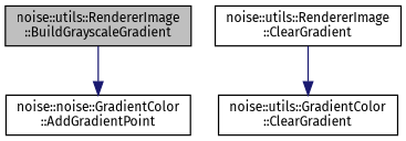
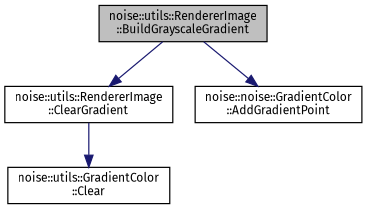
  digraph {
    fontname="Fira Sans"
    rankdir=TB
    node [color=black fillcolor=white fontname="Fira Sans" fontsize=10 shape=record style=filled]
    edge [color=midnightblue fontname="Fira Sans" fontsize=10 labelfontname=Helvetica labelfontsize=10 style=solid]
    n1 [fillcolor=grey75 fontcolor=black height=0.2 label="noise::utils::RendererImage\l::BuildGrayscaleGradient" width=0.4]
    n2 [height=0.2 label="noise::utils::RendererImage\l::ClearGradient" width=0.4]
    n3 [height=0.2 label="noise::noise::GradientColor\l::AddGradientPoint" width=0.4]
-   n4 [height=0.2 label="noise::utils::GradientColor\l::ClearGradient" width=0.4]
+   n4 [height=0.2 label="noise::utils::GradientColor\l::Clear" width=0.4]
+   n1 -> n2
    n1 -> n3
    n2 -> n4
  }
